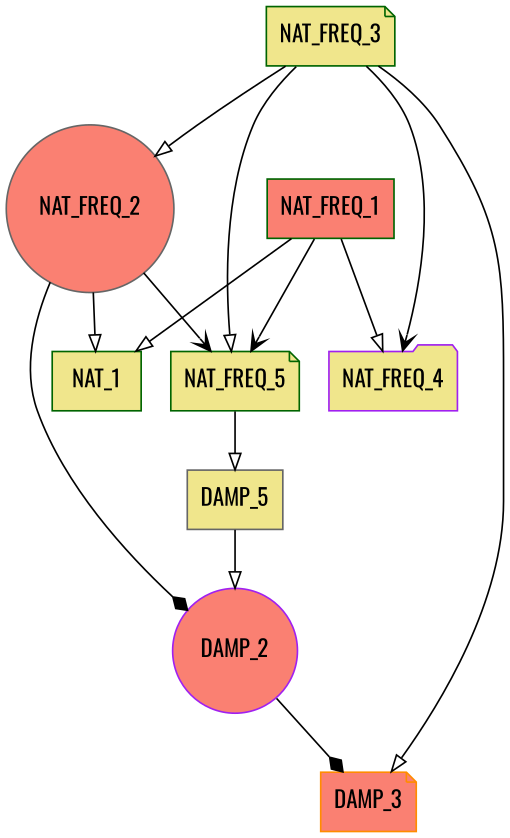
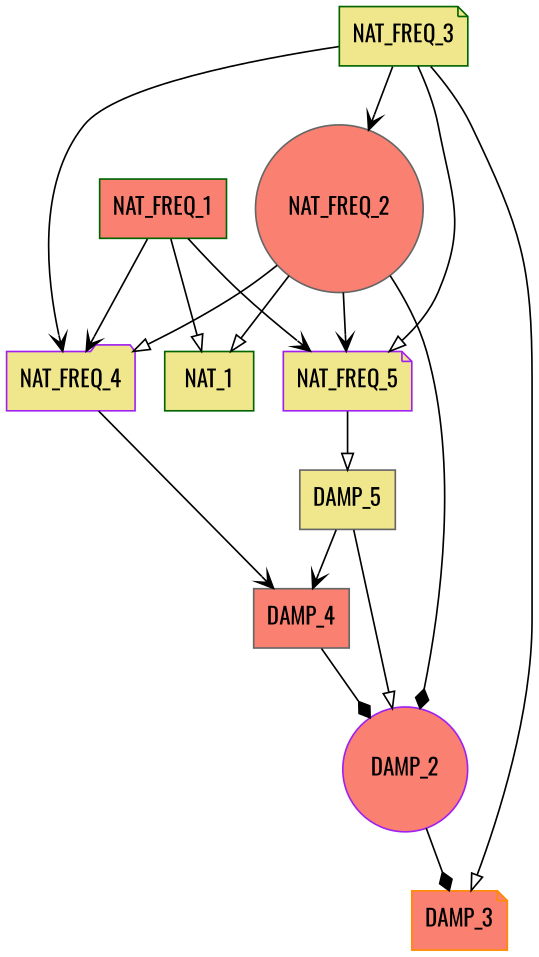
  strict digraph {
    fontname=Oswald
    node [color=darkgreen fillcolor=khaki fontname=Oswald shape=box style=filled]
    edge [arrowhead=onormal fontname=Oswald]
    NAT_FREQ_4 [color=purple shape=folder]
    NAT_FREQ_1 [fillcolor=salmon]
-   NAT_FREQ_5 [shape=note]
+   NAT_FREQ_5 [color=purple shape=note]
    n4 [label=NAT_1]
+   DAMP_4 [color=gray40 fillcolor=salmon]
    DAMP_5 [color=gray40]
    DAMP_2 [color=purple fillcolor=salmon shape=circle]
    NAT_FREQ_2 [color=gray40 fillcolor=salmon shape=circle]
    DAMP_3 [color=darkorange fillcolor=salmon shape=note]
    NAT_FREQ_3 [shape=note]
-   NAT_FREQ_1 -> NAT_FREQ_4
+   NAT_FREQ_4 -> DAMP_4 [arrowhead=vee]
+   NAT_FREQ_1 -> NAT_FREQ_4 [arrowhead=vee]
    NAT_FREQ_1 -> NAT_FREQ_5 [arrowhead=vee]
    NAT_FREQ_1 -> n4
    NAT_FREQ_5 -> DAMP_5
+   DAMP_4 -> DAMP_2 [arrowhead=diamond]
+   DAMP_5 -> DAMP_4 [arrowhead=vee]
    DAMP_5 -> DAMP_2
    DAMP_2 -> DAMP_3 [arrowhead=diamond]
+   NAT_FREQ_2 -> NAT_FREQ_4
    NAT_FREQ_2 -> NAT_FREQ_5 [arrowhead=vee]
    NAT_FREQ_2 -> n4
    NAT_FREQ_2 -> DAMP_2 [arrowhead=diamond]
    NAT_FREQ_3 -> NAT_FREQ_4 [arrowhead=vee]
    NAT_FREQ_3 -> NAT_FREQ_5
-   NAT_FREQ_3 -> NAT_FREQ_2
+   NAT_FREQ_3 -> NAT_FREQ_2 [arrowhead=vee]
    NAT_FREQ_3 -> DAMP_3
  }
